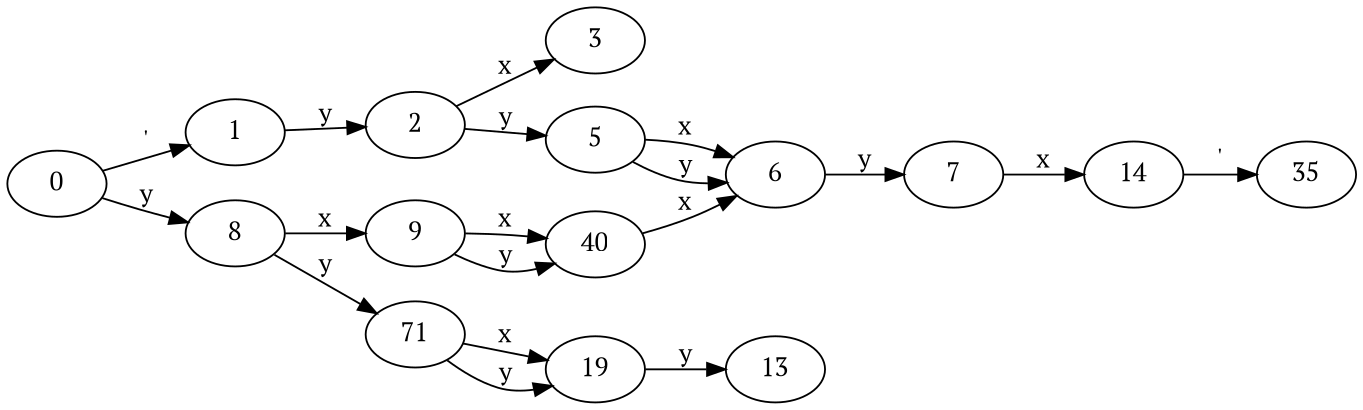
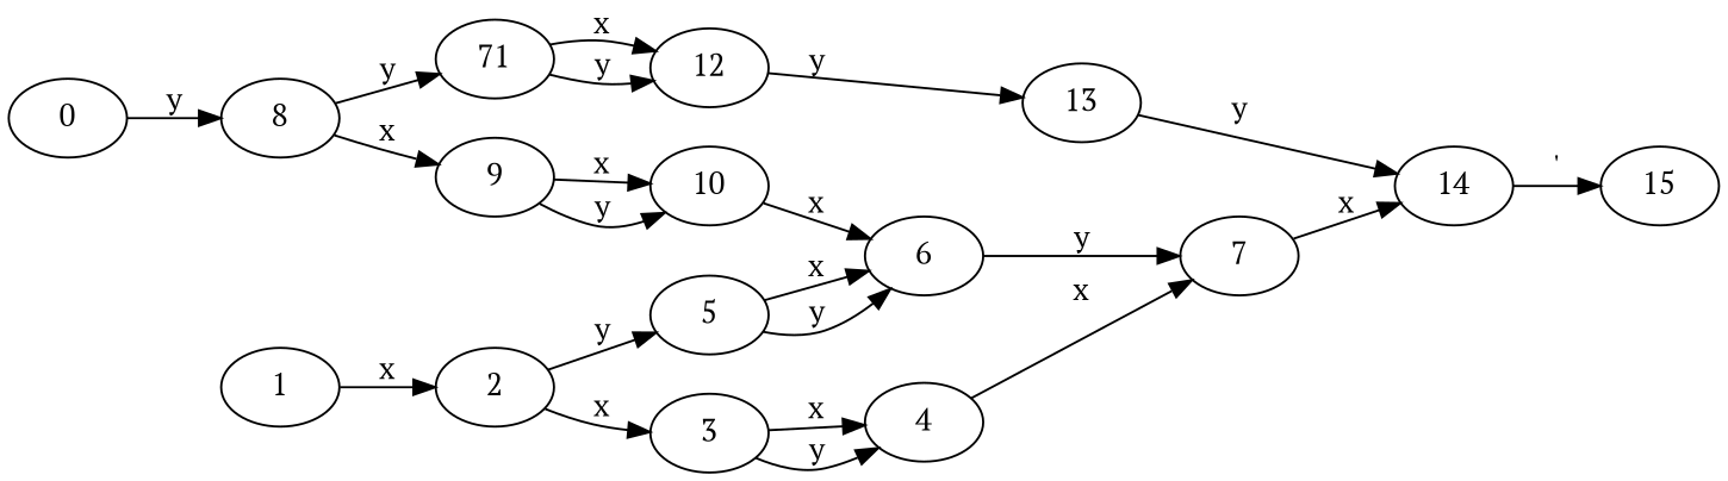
  digraph {
    fontname="PT Serif"
    rankdir=LR
    node [fontname="PT Serif"]
    edge [fontname="PT Serif"]
    0
    1
    8
    2
    3
    5
    9
    n8 [label=71]
+   4
    6
    7
    14
-   15 [label=35]
-   10 [label=40]
-   12 [label=19]
+   15
+   10
+   12
    13
-   0 -> 1 [label="'"]
    0 -> 8 [label=y]
-   1 -> 2 [label=y]
+   1 -> 2 [label=x]
    8 -> 9 [label=x]
    8 -> n8 [label=y]
    2 -> 3 [label=x]
    2 -> 5 [label=y]
+   3 -> 4 [label=x]
+   3 -> 4 [label=y]
    5 -> 6 [label=x]
    5 -> 6 [label=y]
    9 -> 10 [label=x]
    9 -> 10 [label=y]
    n8 -> 12 [label=x]
    n8 -> 12 [label=y]
+   4 -> 7 [label=x]
    6 -> 7 [label=y]
    7 -> 14 [label=x]
    14 -> 15 [label="'"]
    10 -> 6 [label=x]
    12 -> 13 [label=y]
+   13 -> 14 [label=y]
  }
